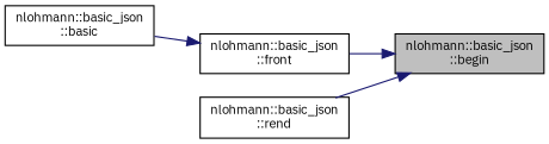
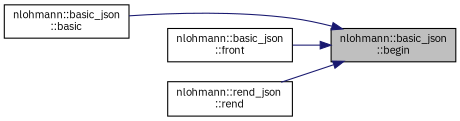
  digraph {
    fontname="IBM Plex Sans"
    rankdir=RL
    node [color=black fillcolor=white fontname="IBM Plex Sans" fontsize=10 shape=record style=filled]
    edge [color=midnightblue dir=back fontname="IBM Plex Sans" fontsize=10 labelfontname=Helvetica labelfontsize=10 style=solid]
    n1 [fillcolor=grey75 fontcolor=black height=0.2 label="nlohmann::basic_json\l::begin" width=0.4]
    n2 [height=0.2 label="nlohmann::basic_json\l::basic" width=0.4]
    n3 [height=0.2 label="nlohmann::basic_json\l::front" width=0.4]
-   n4 [height=0.2 label="nlohmann::basic_json\l::rend" width=0.4]
-   n3 -> n2
+   n4 [height=0.2 label="nlohmann::rend_json\l::rend" width=0.4]
+   n1 -> n2
    n1 -> n3
    n1 -> n4
  }
